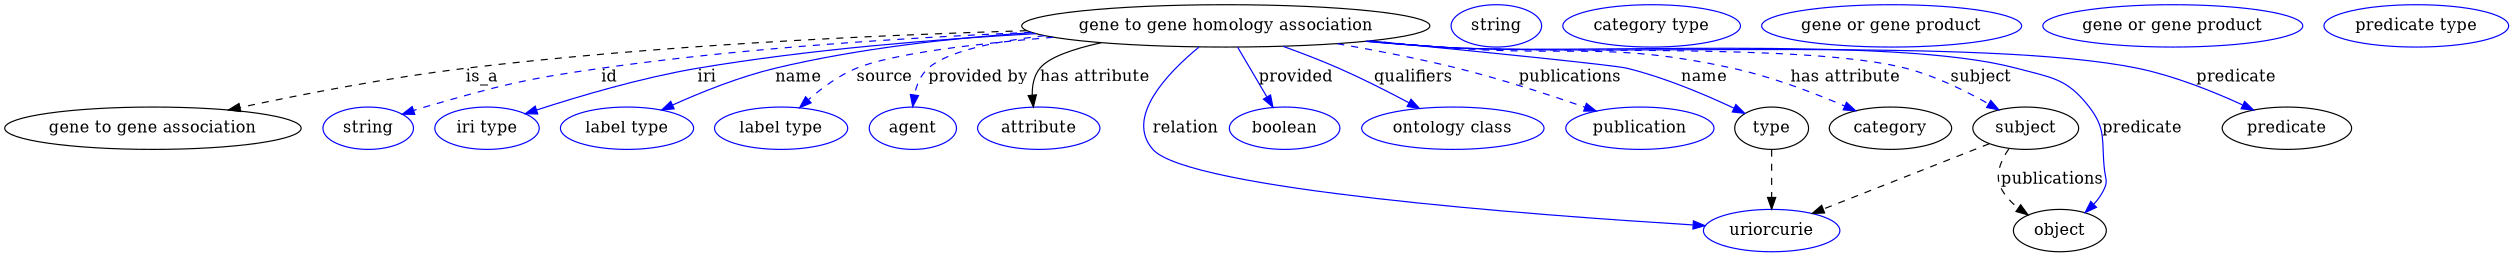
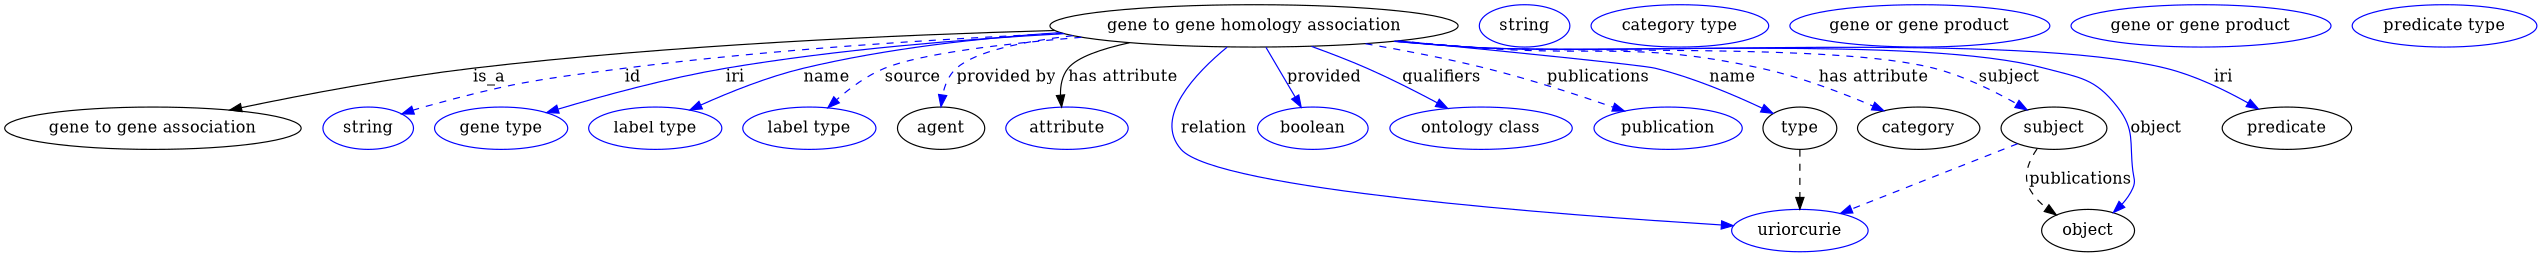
  digraph {
    node [color=blue]
    edge [style=solid color=blue]
    n1 [height=0.5 label="gene to gene homology association" width=4.8204 color=""]
    "gene to gene association" [height=0.5 width=3.5025 color=""]
    n3 [height=0.5 label=string width=1.0652]
-   n4 [height=0.5 label="iri type" width=1.2277]
+   n4 [height=0.5 label="gene type" width=1.2277]
    n5 [height=0.5 label="label type" width=1.5707]
    n6 [height=0.5 label="label type" width=1.5707]
-   n7 [height=0.5 label=agent width=1.0291]
+   n7 [color=black height=0.5 label=agent width=1.0291]
    n8 [height=0.5 label=attribute width=1.4443]
    n9 [height=0.5 label=uriorcurie width=1.6068]
    n10 [height=0.5 label=boolean width=1.2999]
    n11 [height=0.5 label="ontology class" width=2.1484]
    n12 [height=0.5 label=publication width=1.7512]
    type [height=0.5 width=0.86659 color=""]
    category [height=0.5 width=1.4443 color=""]
    subject [height=0.5 width=1.2457 color=""]
    object [height=0.5 width=1.1013 color=""]
    predicate [height=0.5 width=1.5346 color=""]
    n18 [height=0.5 label=string width=1.0652]
    n19 [height=0.5 label="category type" width=2.0943]
    n20 [height=0.5 label="gene or gene product" width=3.0692]
    n21 [height=0.5 label="gene or gene product" width=3.0692]
    n22 [height=0.5 label="predicate type" width=2.1845]
-   n1 -> "gene to gene association" [label=is_a style=dashed color=""]
+   n1 -> "gene to gene association" [label=is_a color=""]
    n1 -> n3 [label=id style=dashed]
    n1 -> n4 [label=iri]
    n1 -> n5 [label=name]
    n1 -> n6 [label=source style=dashed]
    n1 -> n7 [label="provided by" style=dashed]
    n1 -> n8 [color=black label="has attribute"]
    n1 -> n9 [label=relation]
    n1 -> n10 [label=provided]
    n1 -> n11 [label=qualifiers]
    n1 -> n12 [label=publications style=dashed]
    n1 -> type [label=name]
    n1 -> category [label="has attribute" style=dashed]
    n1 -> subject [label=subject style=dashed]
-   n1 -> object [label=predicate]
-   n1 -> predicate [label=predicate]
+   n1 -> object [label=object]
+   n1 -> predicate [label=iri]
    type -> n9 [style=dashed color=""]
-   subject -> n9 [style=dashed color=""]
+   subject -> n9 [style=dashed]
    subject -> object [label=publications style=dashed color=""]
  }
